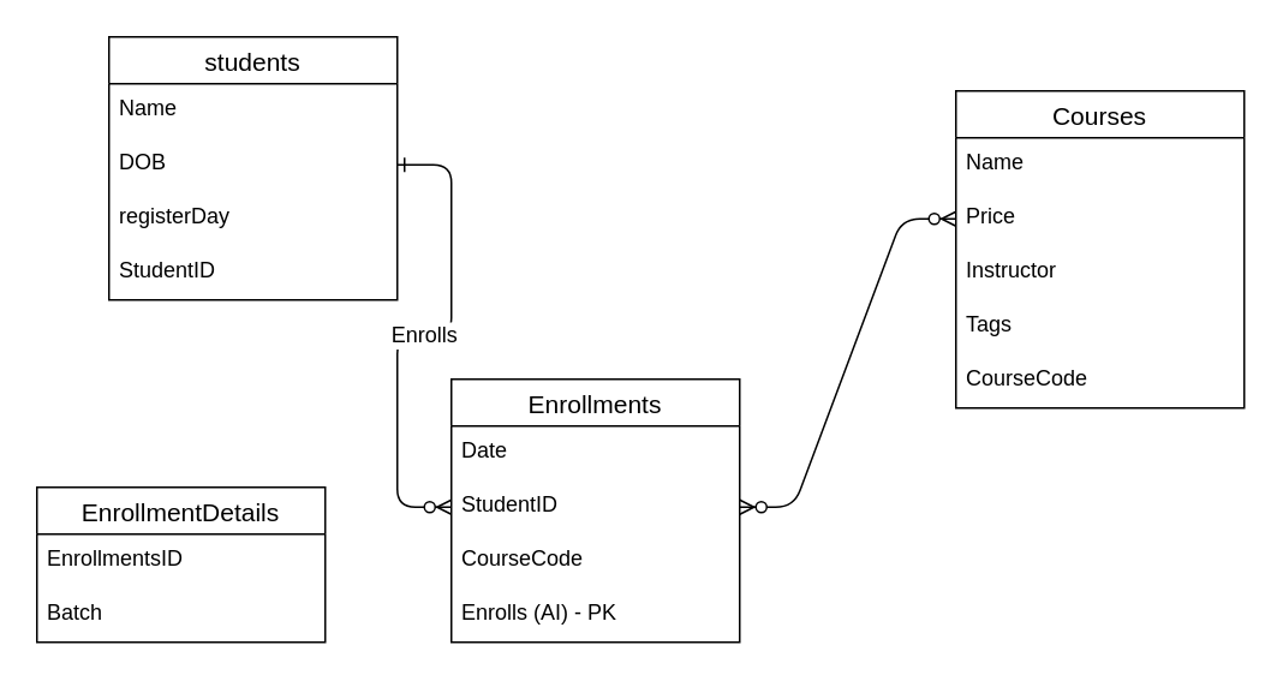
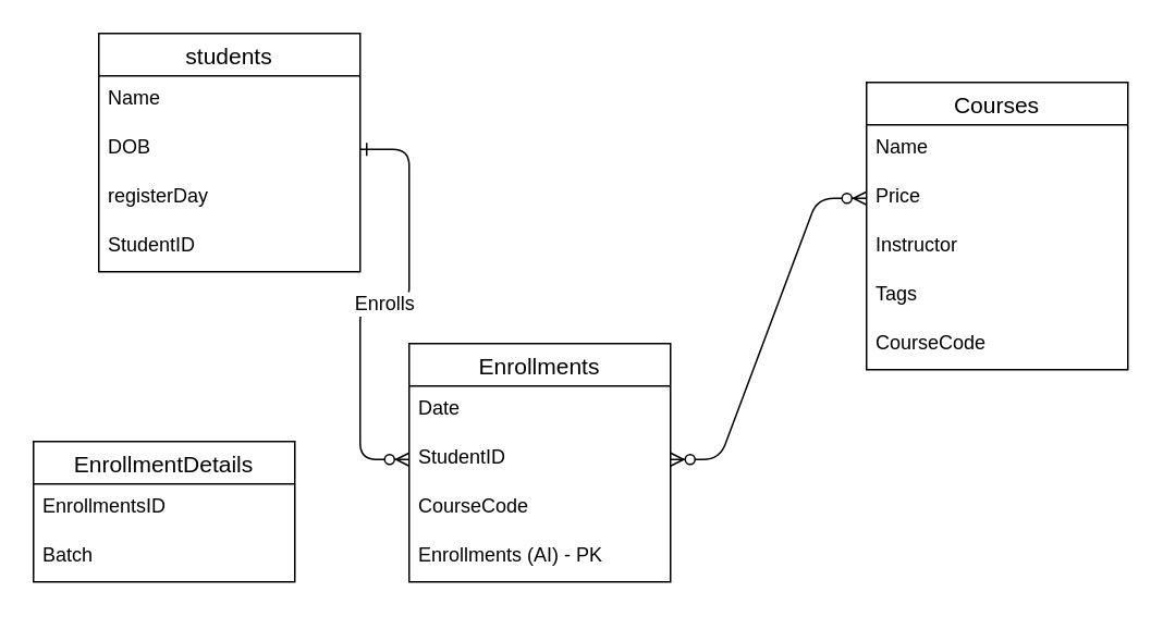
  <mxCell id="0" />
  <mxCell id="1" parent="0" />
  <mxCell id="2" value="students" style="swimlane;fontStyle=0;childLayout=stackLayout;horizontal=1;startSize=26;horizontalStack=0;resizeParent=1;resizeParentMax=0;resizeLast=0;collapsible=1;marginBottom=0;align=center;fontSize=14;" vertex="1" parent="1"><mxGeometry x="60" y="20" width="160" height="146" as="geometry" /></mxCell>
  <mxCell id="3" value="Name" style="text;strokeColor=none;fillColor=none;spacingLeft=4;spacingRight=4;overflow=hidden;rotatable=0;points=[[0,0.5],[1,0.5]];portConstraint=eastwest;fontSize=12;" vertex="1" parent="2"><mxGeometry y="26" width="160" height="30" as="geometry" /></mxCell>
  <mxCell id="4" value="DOB" style="text;strokeColor=none;fillColor=none;spacingLeft=4;spacingRight=4;overflow=hidden;rotatable=0;points=[[0,0.5],[1,0.5]];portConstraint=eastwest;fontSize=12;" vertex="1" parent="2"><mxGeometry y="56" width="160" height="30" as="geometry" /></mxCell>
  <mxCell id="5" value="registerDay" style="text;strokeColor=none;fillColor=none;spacingLeft=4;spacingRight=4;overflow=hidden;rotatable=0;points=[[0,0.5],[1,0.5]];portConstraint=eastwest;fontSize=12;" vertex="1" parent="2"><mxGeometry y="86" width="160" height="30" as="geometry" /></mxCell>
  <mxCell id="6" value="StudentID" style="text;strokeColor=none;fillColor=none;spacingLeft=4;spacingRight=4;overflow=hidden;rotatable=0;points=[[0,0.5],[1,0.5]];portConstraint=eastwest;fontSize=12;" vertex="1" parent="2"><mxGeometry y="116" width="160" height="30" as="geometry" /></mxCell>
  <mxCell id="7" value="Courses" style="swimlane;fontStyle=0;childLayout=stackLayout;horizontal=1;startSize=26;horizontalStack=0;resizeParent=1;resizeParentMax=0;resizeLast=0;collapsible=1;marginBottom=0;align=center;fontSize=14;" vertex="1" parent="1"><mxGeometry x="530" y="50" width="160" height="176" as="geometry" /></mxCell>
  <mxCell id="8" value="Name" style="text;strokeColor=none;fillColor=none;spacingLeft=4;spacingRight=4;overflow=hidden;rotatable=0;points=[[0,0.5],[1,0.5]];portConstraint=eastwest;fontSize=12;" vertex="1" parent="7"><mxGeometry y="26" width="160" height="30" as="geometry" /></mxCell>
  <mxCell id="9" value="Price" style="text;strokeColor=none;fillColor=none;spacingLeft=4;spacingRight=4;overflow=hidden;rotatable=0;points=[[0,0.5],[1,0.5]];portConstraint=eastwest;fontSize=12;" vertex="1" parent="7"><mxGeometry y="56" width="160" height="30" as="geometry" /></mxCell>
  <mxCell id="10" value="Instructor" style="text;strokeColor=none;fillColor=none;spacingLeft=4;spacingRight=4;overflow=hidden;rotatable=0;points=[[0,0.5],[1,0.5]];portConstraint=eastwest;fontSize=12;" vertex="1" parent="7"><mxGeometry y="86" width="160" height="30" as="geometry" /></mxCell>
  <mxCell id="11" value="Tags" style="text;strokeColor=none;fillColor=none;spacingLeft=4;spacingRight=4;overflow=hidden;rotatable=0;points=[[0,0.5],[1,0.5]];portConstraint=eastwest;fontSize=12;" vertex="1" parent="7"><mxGeometry y="116" width="160" height="30" as="geometry" /></mxCell>
  <mxCell id="12" value="CourseCode" style="text;strokeColor=none;fillColor=none;spacingLeft=4;spacingRight=4;overflow=hidden;rotatable=0;points=[[0,0.5],[1,0.5]];portConstraint=eastwest;fontSize=12;" vertex="1" parent="7"><mxGeometry y="146" width="160" height="30" as="geometry" /></mxCell>
  <mxCell id="13" value="Enrolls" style="edgeStyle=entityRelationEdgeStyle;fontSize=12;html=1;endArrow=ERzeroToMany;endFill=1;startArrow=ERone;exitX=1;exitY=0.5;exitDx=0;exitDy=0;startFill=0;entryX=0;entryY=0.5;entryDx=0;entryDy=0;" edge="1" parent="1" source="4" target="16"><mxGeometry width="100" height="100" relative="1" as="geometry"><mxPoint x="240" y="100" as="sourcePoint" /><mxPoint x="210" y="271" as="targetPoint" /></mxGeometry></mxCell>
  <mxCell id="14" value="Enrollments" style="swimlane;fontStyle=0;childLayout=stackLayout;horizontal=1;startSize=26;horizontalStack=0;resizeParent=1;resizeParentMax=0;resizeLast=0;collapsible=1;marginBottom=0;align=center;fontSize=14;" vertex="1" parent="1"><mxGeometry x="250" y="210" width="160" height="146" as="geometry" /></mxCell>
  <mxCell id="15" value="Date" style="text;strokeColor=none;fillColor=none;spacingLeft=4;spacingRight=4;overflow=hidden;rotatable=0;points=[[0,0.5],[1,0.5]];portConstraint=eastwest;fontSize=12;" vertex="1" parent="14"><mxGeometry y="26" width="160" height="30" as="geometry" /></mxCell>
  <mxCell id="16" value="StudentID" style="text;strokeColor=none;fillColor=none;spacingLeft=4;spacingRight=4;overflow=hidden;rotatable=0;points=[[0,0.5],[1,0.5]];portConstraint=eastwest;fontSize=12;" vertex="1" parent="14"><mxGeometry y="56" width="160" height="30" as="geometry" /></mxCell>
  <mxCell id="17" value="CourseCode" style="text;strokeColor=none;fillColor=none;spacingLeft=4;spacingRight=4;overflow=hidden;rotatable=0;points=[[0,0.5],[1,0.5]];portConstraint=eastwest;fontSize=12;" vertex="1" parent="14"><mxGeometry y="86" width="160" height="30" as="geometry" /></mxCell>
- <mxCell id="18" value="Enrolls (AI) - PK" style="text;strokeColor=none;fillColor=none;spacingLeft=4;spacingRight=4;overflow=hidden;rotatable=0;points=[[0,0.5],[1,0.5]];portConstraint=eastwest;fontSize=12;" vertex="1" parent="14"><mxGeometry y="116" width="160" height="30" as="geometry" /></mxCell>
+ <mxCell id="18" value="Enrollments (AI) - PK" style="text;strokeColor=none;fillColor=none;spacingLeft=4;spacingRight=4;overflow=hidden;rotatable=0;points=[[0,0.5],[1,0.5]];portConstraint=eastwest;fontSize=12;" vertex="1" parent="14"><mxGeometry y="116" width="160" height="30" as="geometry" /></mxCell>
  <mxCell id="19" value="" style="edgeStyle=entityRelationEdgeStyle;fontSize=12;html=1;endArrow=ERzeroToMany;endFill=1;startArrow=ERzeroToMany;entryX=0;entryY=0.5;entryDx=0;entryDy=0;exitX=1;exitY=0.5;exitDx=0;exitDy=0;" edge="1" parent="1" source="16" target="9"><mxGeometry width="100" height="100" relative="1" as="geometry"><mxPoint x="380" y="241" as="sourcePoint" /><mxPoint x="450" y="160" as="targetPoint" /></mxGeometry></mxCell>
  <mxCell id="20" value="EnrollmentDetails" style="swimlane;fontStyle=0;childLayout=stackLayout;horizontal=1;startSize=26;horizontalStack=0;resizeParent=1;resizeParentMax=0;resizeLast=0;collapsible=1;marginBottom=0;align=center;fontSize=14;" vertex="1" parent="1"><mxGeometry x="20" y="270" width="160" height="86" as="geometry" /></mxCell>
  <mxCell id="21" value="EnrollmentsID" style="text;strokeColor=none;fillColor=none;spacingLeft=4;spacingRight=4;overflow=hidden;rotatable=0;points=[[0,0.5],[1,0.5]];portConstraint=eastwest;fontSize=12;" vertex="1" parent="20"><mxGeometry y="26" width="160" height="30" as="geometry" /></mxCell>
  <mxCell id="22" value="Batch" style="text;strokeColor=none;fillColor=none;spacingLeft=4;spacingRight=4;overflow=hidden;rotatable=0;points=[[0,0.5],[1,0.5]];portConstraint=eastwest;fontSize=12;" vertex="1" parent="20"><mxGeometry y="56" width="160" height="30" as="geometry" /></mxCell>
